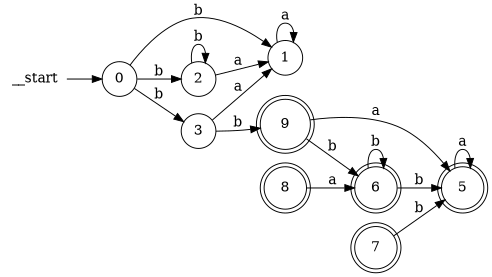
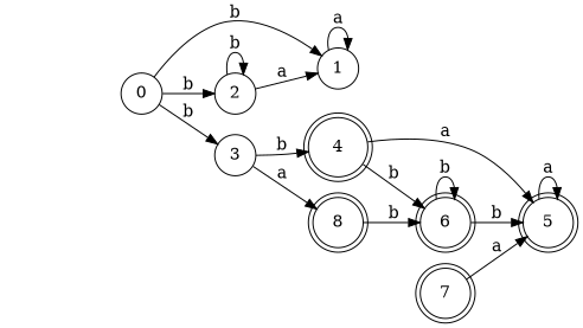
  digraph {
    rankdir=LR
    node [shape=doublecircle]
-   __start [shape=plaintext]
    0 [shape=circle]
    1 [shape=circle]
    2 [shape=circle]
    3 [shape=circle]
-   4 [label=9]
+   4
    5
    6
    7
    8
-   __start -> 0
    0 -> 1 [label=b]
    0 -> 2 [label=b]
    0 -> 3 [label=b]
    1 -> 1 [label=a]
    2 -> 1 [label=a]
    2 -> 2 [label=b]
-   3 -> 1 [label=a]
+   3 -> 8 [label=a]
    3 -> 4 [label=b]
    4 -> 5 [label=a]
    4 -> 6 [label=b]
    5 -> 5 [label=a]
    6 -> 5 [label=b]
    6 -> 6 [label=b]
-   7 -> 5 [label=b]
-   8 -> 6 [label=a]
+   7 -> 5 [label=a]
+   8 -> 6 [label=b]
  }
